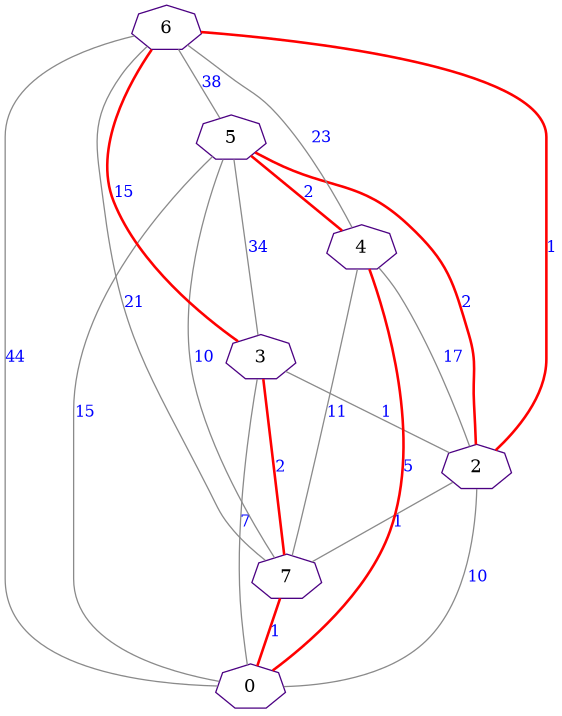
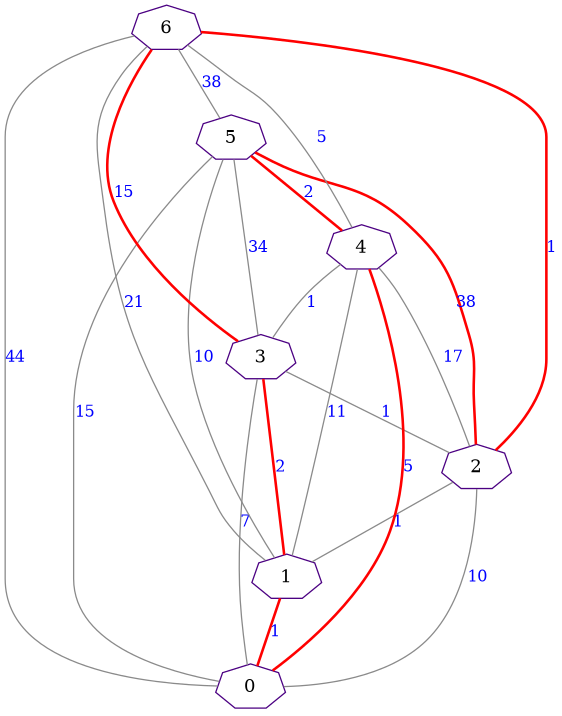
  graph {
    node [color=indigo fontsize=14 shape=septagon]
    edge [color=gray54 fontcolor=blue fontsize=12]
-   1 [label=7]
+   1
    0
    2
    3
    4
    5
    6
    1 -- 0 [color=red label=1 penwidth=2.0]
    2 -- 1 [label=1]
    2 -- 0 [label=10]
    3 -- 1 [color=red label=2 penwidth=2.0]
    3 -- 0 [label=7]
    3 -- 2 [label=1]
    4 -- 1 [label=11]
    4 -- 0 [color=red label=5 penwidth=2.0]
    4 -- 2 [label=17]
+   4 -- 3 [label=1]
    5 -- 1 [label=10]
    5 -- 0 [label=15]
-   5 -- 2 [color=red label=2 penwidth=2.0]
+   5 -- 2 [color=red label=38 penwidth=2.0]
    5 -- 3 [label=34]
    5 -- 4 [color=red label=2 penwidth=2.0]
    6 -- 1 [label=21]
    6 -- 0 [label=44]
    6 -- 2 [color=red label=1 penwidth=2.0]
    6 -- 3 [color=red label=15 penwidth=2.0]
-   6 -- 4 [label=23]
+   6 -- 4 [label=5]
    6 -- 5 [label=38]
  }
